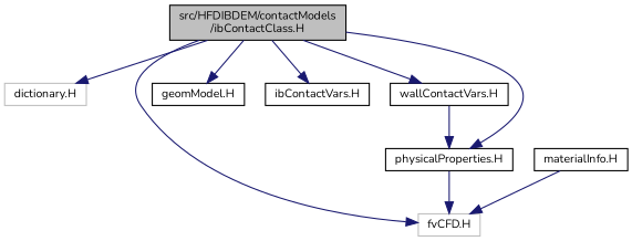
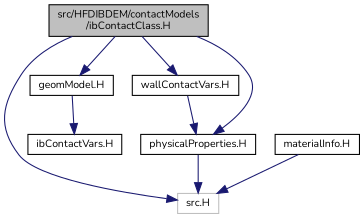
  digraph {
    fontname=Nunito
    node [color=black fillcolor=white fontname=Nunito fontsize=10 shape=record style=filled]
    edge [color=midnightblue fontname=Nunito fontsize=10 labelfontname=Helvetica labelfontsize=10 style=solid]
    n1 [fillcolor=grey75 fontcolor=black height=0.2 label="src/HFDIBDEM/contactModels\l/ibContactClass.H" width=0.4]
-   n2 [color=grey75 height=0.2 label="dictionary.H" width=0.4]
-   n3 [color=grey75 height=0.2 label="fvCFD.H" width=0.4]
+   n3 [color=grey75 height=0.2 label="src.H" width=0.4]
    n4 [height=0.2 label="geomModel.H" width=0.4]
    n5 [height=0.2 label="ibContactVars.H" width=0.4]
    n6 [height=0.2 label="wallContactVars.H" width=0.4]
    n7 [height=0.2 label="physicalProperties.H" width=0.4]
    n8 [height=0.2 label="materialInfo.H" width=0.4]
-   n1 -> n2
    n1 -> n3
    n1 -> n4
-   n1 -> n5
+   n4 -> n5
    n1 -> n6
    n1 -> n7
    n6 -> n7
    n7 -> n3
    n8 -> n3
  }
